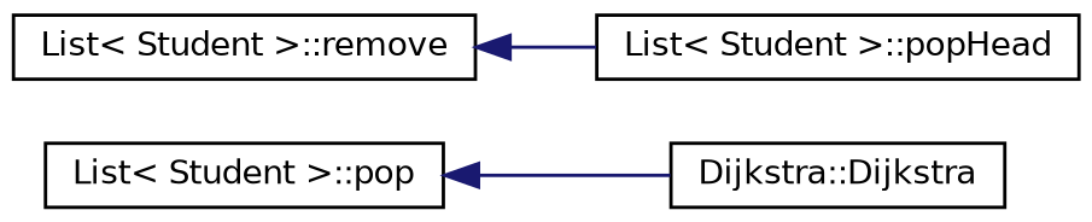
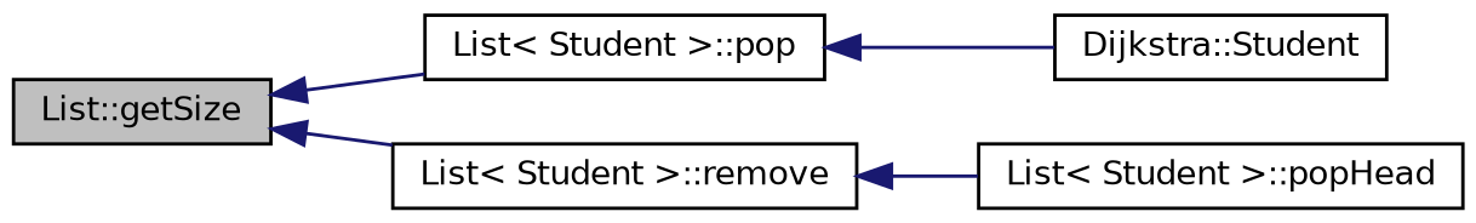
  digraph {
    rankdir=LR
    node [color=black fillcolor=white fontname=Helvetica fontsize=10 shape=record style=filled]
    edge [color=midnightblue dir=back fontname=Helvetica fontsize=10 labelfontname=Helvetica labelfontsize=10 style=solid]
+   n1 [fillcolor=grey75 fontcolor=black height=0.2 label="List::getSize" width=0.4]
    n2 [height=0.2 label="List\< Student \>::pop" width=0.4]
    n3 [height=0.2 label="List\< Student \>::remove" width=0.4]
-   n4 [height=0.2 label="Dijkstra::Dijkstra" width=0.4]
+   n4 [height=0.2 label="Dijkstra::Student" width=0.4]
    n5 [height=0.2 label="List\< Student \>::popHead" width=0.4]
+   n1 -> n2
+   n1 -> n3
    n2 -> n4
    n3 -> n5
  }
